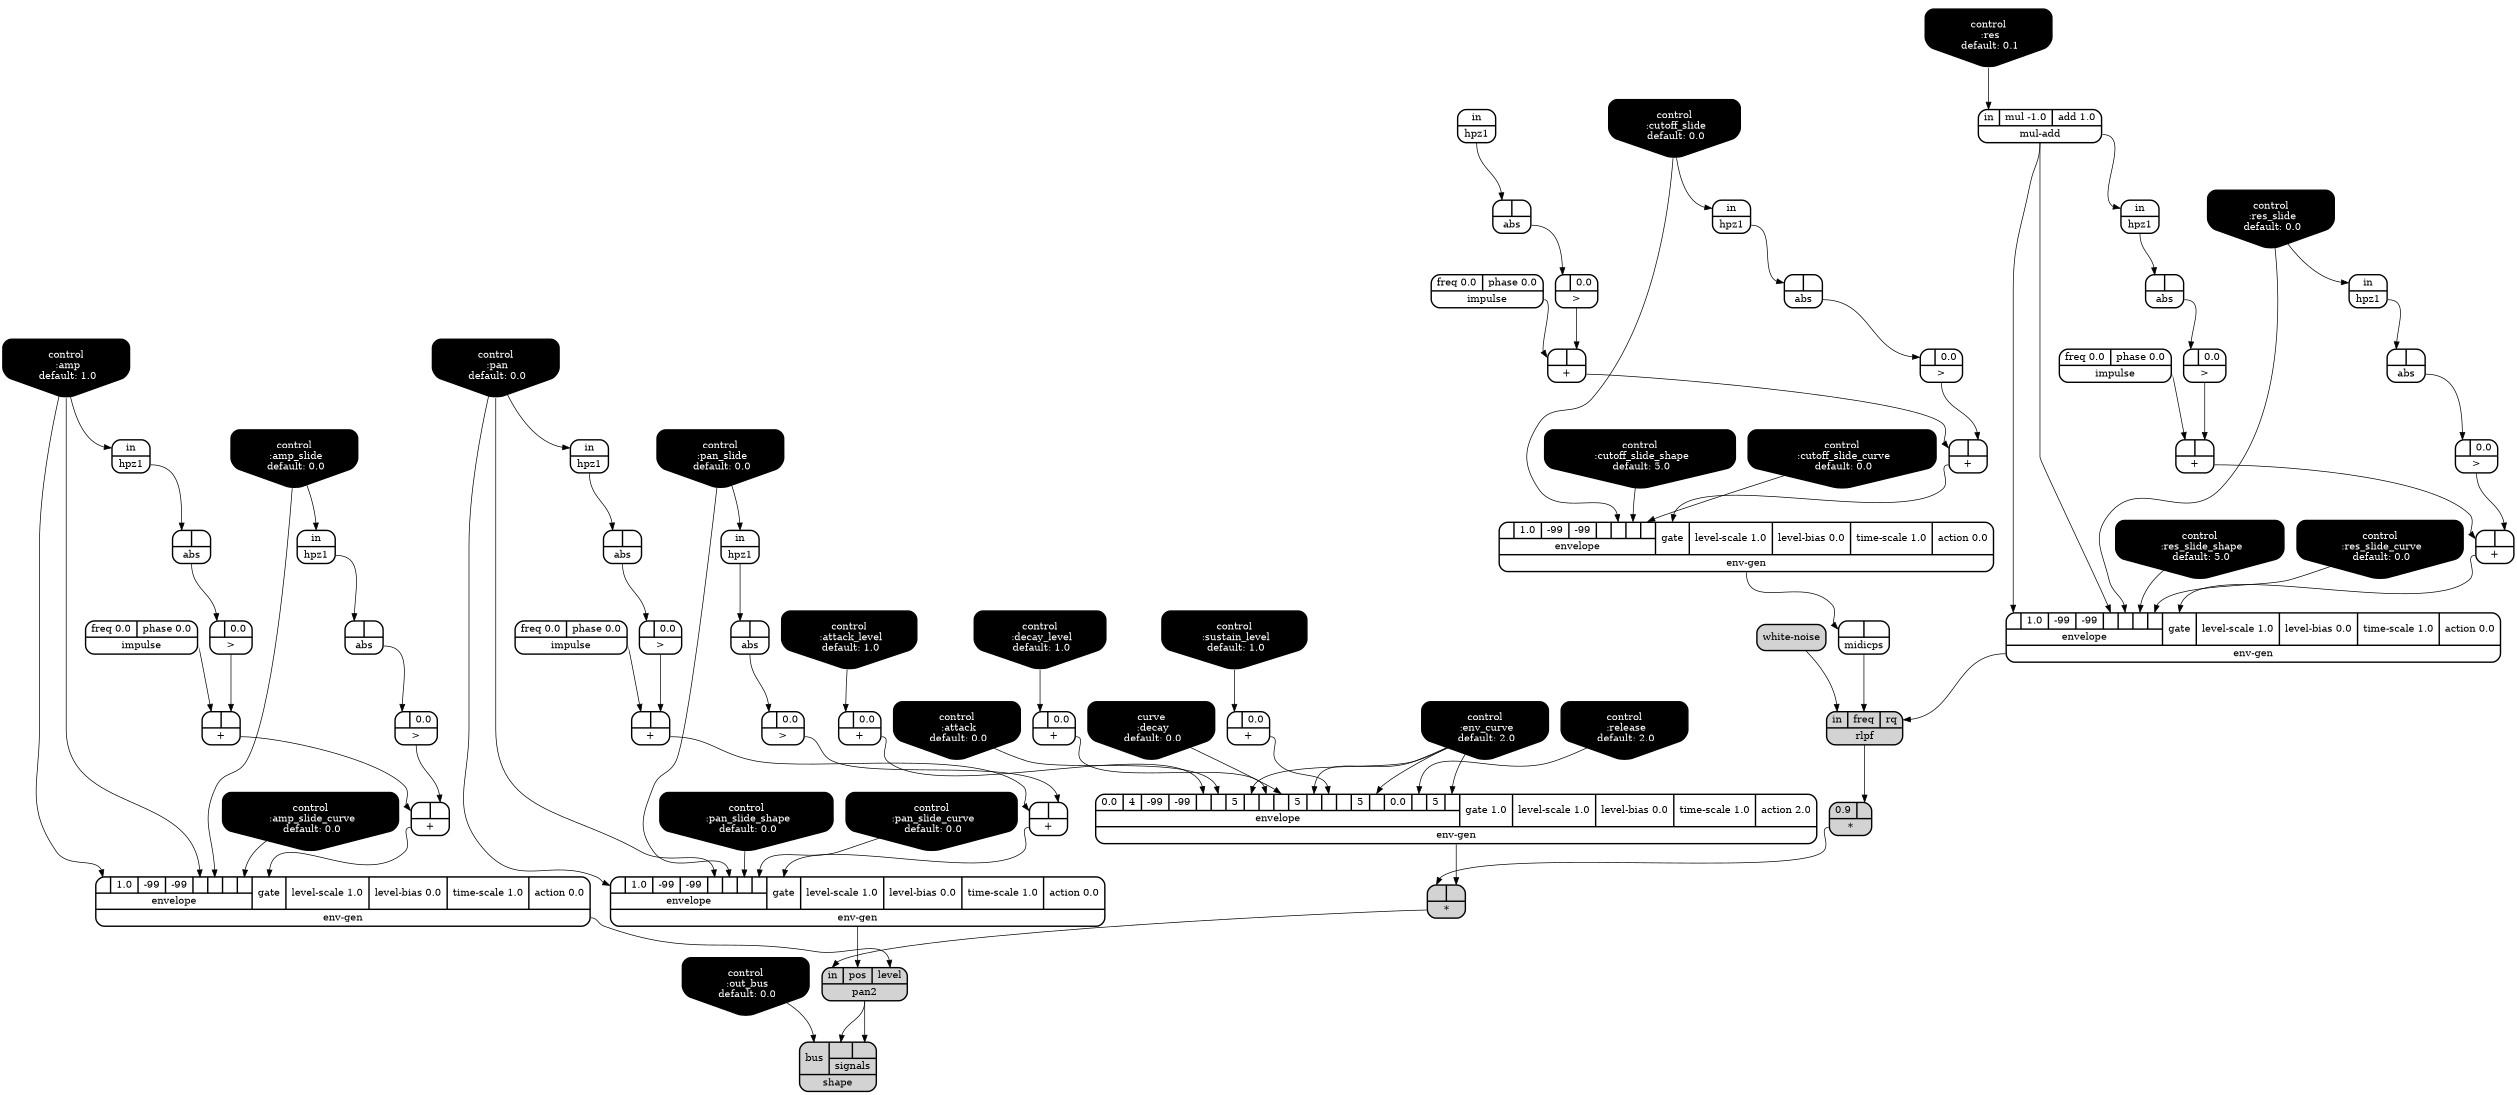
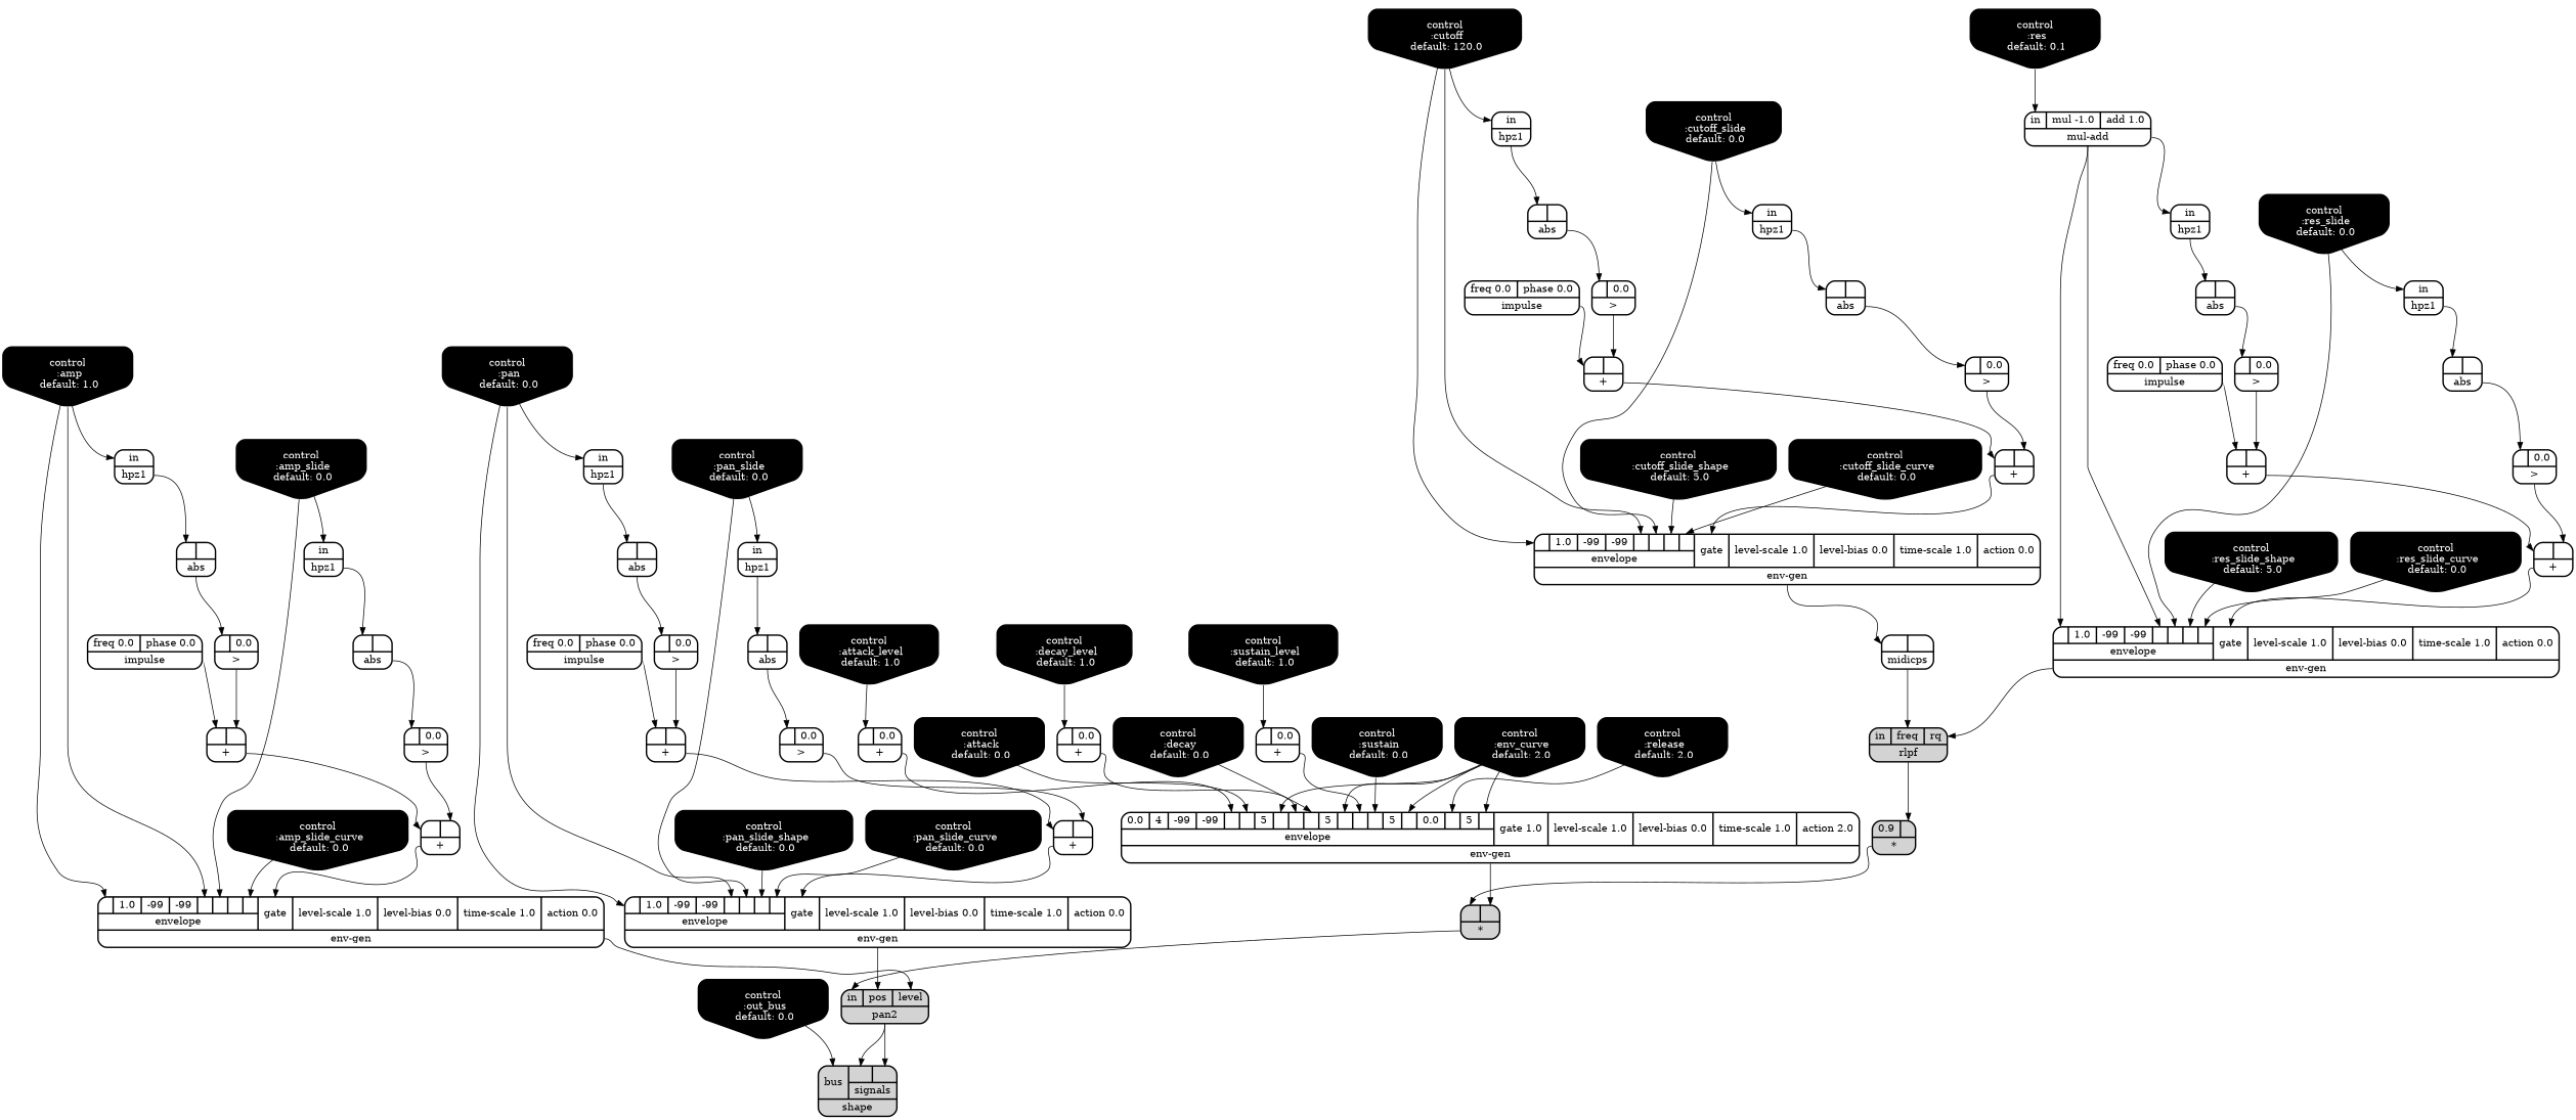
  digraph {
    node [rankdir=LR shape=record style="bold, rounded"]
    edge [headport=a tailport=__UG_NAME__]
    n1 [label="{{ <a> 0.9|<b> } |<__UG_NAME__>* }" style="filled, bold, rounded"]
    n2 [label="{{ <a> |<b> } |<__UG_NAME__>* }" style="filled, bold, rounded"]
    n3 [label="{{ <in> in|<pos> pos|<level> level} |<__UG_NAME__>pan2 }" style="filled, bold, rounded"]
    n4 [label="{{ <bus> bus|{{<signals___pan2___0>|<signals___pan2___1>}|signals}} |<__UG_NAME__>shape }" style="filled, bold, rounded"]
    n5 [label="{{ <a> |<b> } |<__UG_NAME__>+ }"]
    n6 [label="{{ <a> |<b> } |<__UG_NAME__>+ }"]
    n7 [label="{{ {{<envelope___control___0>|1.0|-99|-99|<envelope___control___4>|<envelope___control___5>|<envelope___control___6>|<envelope___control___7>}|envelope}|<gate> gate|<level____scale> level-scale 1.0|<level____bias> level-bias 0.0|<time____scale> time-scale 1.0|<action> action 0.0} |<__UG_NAME__>env-gen }"]
    n8 [label="{{ <a> |<b> } |<__UG_NAME__>midicps }"]
    n9 [label="{{ <a> |<b> } |<__UG_NAME__>+ }"]
    n10 [label="{{ <a> |<b> } |<__UG_NAME__>+ }"]
    n11 [label="{{ {{<envelope___mul____add___0>|1.0|-99|-99|<envelope___mul____add___4>|<envelope___control___5>|<envelope___control___6>|<envelope___control___7>}|envelope}|<gate> gate|<level____scale> level-scale 1.0|<level____bias> level-bias 0.0|<time____scale> time-scale 1.0|<action> action 0.0} |<__UG_NAME__>env-gen }"]
    n12 [label="{{ <in> in|<freq> freq|<rq> rq} |<__UG_NAME__>rlpf }" style="filled, bold, rounded"]
    n13 [label="{{ <a> |<b> 0.0} |<__UG_NAME__>+ }"]
    n14 [label="{{ {{0.0|4|-99|-99|<envelope___binary____op____u____gen___4>|<envelope___control___5>|5|<envelope___control___7>|<envelope___binary____op____u____gen___8>|<envelope___control___9>|5|<envelope___control___11>|<envelope___binary____op____u____gen___12>|<envelope___control___13>|5|<envelope___control___15>|0.0|<envelope___control___17>|5|<envelope___control___19>}|envelope}|<gate> gate 1.0|<level____scale> level-scale 1.0|<level____bias> level-bias 0.0|<time____scale> time-scale 1.0|<action> action 2.0} |<__UG_NAME__>env-gen }"]
    n15 [label="{{ <a> |<b> 0.0} |<__UG_NAME__>+ }"]
    n16 [label="{{ <a> |<b> 0.0} |<__UG_NAME__>+ }"]
    n17 [label="{{ <a> |<b> } |<__UG_NAME__>+ }"]
    n18 [label="{{ <a> |<b> } |<__UG_NAME__>+ }"]
    n19 [label="{{ {{<envelope___control___0>|1.0|-99|-99|<envelope___control___4>|<envelope___control___5>|<envelope___control___6>|<envelope___control___7>}|envelope}|<gate> gate|<level____scale> level-scale 1.0|<level____bias> level-bias 0.0|<time____scale> time-scale 1.0|<action> action 0.0} |<__UG_NAME__>env-gen }"]
    n20 [label="{{ <a> |<b> } |<__UG_NAME__>+ }"]
    n21 [label="{{ <a> |<b> } |<__UG_NAME__>+ }"]
    n22 [label="{{ {{<envelope___control___0>|1.0|-99|-99|<envelope___control___4>|<envelope___control___5>|<envelope___control___6>|<envelope___control___7>}|envelope}|<gate> gate|<level____scale> level-scale 1.0|<level____bias> level-bias 0.0|<time____scale> time-scale 1.0|<action> action 0.0} |<__UG_NAME__>env-gen }"]
    n23 [label="{{ <a> |<b> 0.0} |<__UG_NAME__>\> }"]
    n24 [label="{{ <a> |<b> 0.0} |<__UG_NAME__>\> }"]
    n25 [label="{{ <a> |<b> 0.0} |<__UG_NAME__>\> }"]
    n26 [label="{{ <a> |<b> 0.0} |<__UG_NAME__>\> }"]
    n27 [label="{{ <a> |<b> 0.0} |<__UG_NAME__>\> }"]
    n28 [label="{{ <a> |<b> 0.0} |<__UG_NAME__>\> }"]
    n29 [label="{{ <a> |<b> 0.0} |<__UG_NAME__>\> }"]
    n30 [label="{{ <a> |<b> 0.0} |<__UG_NAME__>\> }"]
    n31 [label="{{ <a> |<b> } |<__UG_NAME__>abs }"]
    n32 [label="{{ <a> |<b> } |<__UG_NAME__>abs }"]
    n33 [label="{{ <a> |<b> } |<__UG_NAME__>abs }"]
    n34 [label="{{ <a> |<b> } |<__UG_NAME__>abs }"]
    n35 [label="{{ <a> |<b> } |<__UG_NAME__>abs }"]
    n36 [label="{{ <a> |<b> } |<__UG_NAME__>abs }"]
    n37 [label="{{ <a> |<b> } |<__UG_NAME__>abs }"]
    n38 [label="{{ <a> |<b> } |<__UG_NAME__>abs }"]
    n39 [fillcolor=black fontcolor=white label="control\n :amp\n default: 1.0" shape=invhouse style="rounded, filled, bold" rankdir=""]
    n40 [label="{{ <in> in} |<__UG_NAME__>hpz1 }"]
    n41 [fillcolor=black fontcolor=white label="control\n :amp_slide\n default: 0.0" shape=invhouse style="rounded, filled, bold" rankdir=""]
    n42 [label="{{ <in> in} |<__UG_NAME__>hpz1 }"]
    n43 [fillcolor=black fontcolor=white label="control\n :amp_slide_curve\n default: 0.0" shape=invhouse style="rounded, filled, bold" rankdir=""]
    n44 [fillcolor=black fontcolor=white label="control\n :pan\n default: 0.0" shape=invhouse style="rounded, filled, bold" rankdir=""]
    n45 [label="{{ <in> in} |<__UG_NAME__>hpz1 }"]
    n46 [fillcolor=black fontcolor=white label="control\n :pan_slide\n default: 0.0" shape=invhouse style="rounded, filled, bold" rankdir=""]
    n47 [label="{{ <in> in} |<__UG_NAME__>hpz1 }"]
    n48 [fillcolor=black fontcolor=white label="control\n :pan_slide_shape\n default: 0.0" shape=invhouse style="rounded, filled, bold" rankdir=""]
    n49 [fillcolor=black fontcolor=white label="control\n :pan_slide_curve\n default: 0.0" shape=invhouse style="rounded, filled, bold" rankdir=""]
    n50 [fillcolor=black fontcolor=white label="control\n :attack\n default: 0.0" shape=invhouse style="rounded, filled, bold" rankdir=""]
-   n52 [fillcolor=black fontcolor=white label="curve\n :decay\n default: 0.0" shape=invhouse style="rounded, filled, bold" rankdir=""]
+   n51 [fillcolor=black fontcolor=white label="control\n :sustain\n default: 0.0" shape=invhouse style="rounded, filled, bold" rankdir=""]
+   n52 [fillcolor=black fontcolor=white label="control\n :decay\n default: 0.0" shape=invhouse style="rounded, filled, bold" rankdir=""]
    n53 [fillcolor=black fontcolor=white label="control\n :release\n default: 2.0" shape=invhouse style="rounded, filled, bold" rankdir=""]
    n54 [fillcolor=black fontcolor=white label="control\n :attack_level\n default: 1.0" shape=invhouse style="rounded, filled, bold" rankdir=""]
    n55 [fillcolor=black fontcolor=white label="control\n :decay_level\n default: 1.0" shape=invhouse style="rounded, filled, bold" rankdir=""]
    n56 [fillcolor=black fontcolor=white label="control\n :sustain_level\n default: 1.0" shape=invhouse style="rounded, filled, bold" rankdir=""]
    n57 [fillcolor=black fontcolor=white label="control\n :env_curve\n default: 2.0" shape=invhouse style="rounded, filled, bold" rankdir=""]
+   n58 [fillcolor=black fontcolor=white label="control\n :cutoff\n default: 120.0" shape=invhouse style="rounded, filled, bold" rankdir=""]
    n59 [label="{{ <in> in} |<__UG_NAME__>hpz1 }"]
    n60 [fillcolor=black fontcolor=white label="control\n :cutoff_slide\n default: 0.0" shape=invhouse style="rounded, filled, bold" rankdir=""]
    n61 [label="{{ <in> in} |<__UG_NAME__>hpz1 }"]
    n62 [fillcolor=black fontcolor=white label="control\n :cutoff_slide_shape\n default: 5.0" shape=invhouse style="rounded, filled, bold" rankdir=""]
    n63 [fillcolor=black fontcolor=white label="control\n :cutoff_slide_curve\n default: 0.0" shape=invhouse style="rounded, filled, bold" rankdir=""]
    n64 [fillcolor=black fontcolor=white label="control\n :res\n default: 0.1" shape=invhouse style="rounded, filled, bold" rankdir=""]
    n65 [label="{{ <in> in|<mul> mul -1.0|<add> add 1.0} |<__UG_NAME__>mul-add }"]
    n66 [label="{{ <in> in} |<__UG_NAME__>hpz1 }"]
    n67 [fillcolor=black fontcolor=white label="control\n :res_slide\n default: 0.0" shape=invhouse style="rounded, filled, bold" rankdir=""]
    n68 [label="{{ <in> in} |<__UG_NAME__>hpz1 }"]
    n69 [fillcolor=black fontcolor=white label="control\n :res_slide_shape\n default: 5.0" shape=invhouse style="rounded, filled, bold" rankdir=""]
    n70 [fillcolor=black fontcolor=white label="control\n :res_slide_curve\n default: 0.0" shape=invhouse style="rounded, filled, bold" rankdir=""]
    n71 [fillcolor=black fontcolor=white label="control\n :out_bus\n default: 0.0" shape=invhouse style="rounded, filled, bold" rankdir=""]
    n72 [label="{{ <freq> freq 0.0|<phase> phase 0.0} |<__UG_NAME__>impulse }"]
    n73 [label="{{ <freq> freq 0.0|<phase> phase 0.0} |<__UG_NAME__>impulse }"]
    n74 [label="{{ <freq> freq 0.0|<phase> phase 0.0} |<__UG_NAME__>impulse }"]
    n75 [label="{{ <freq> freq 0.0|<phase> phase 0.0} |<__UG_NAME__>impulse }"]
-   n76 [label="{<__UG_NAME__>white-noise }" style="filled, bold, rounded"]
    n1 -> n2
    n2 -> n3 [headport=in]
    n3 -> n4 [headport=signals___pan2___0]
    n3 -> n4 [headport=signals___pan2___1]
    n5 -> n6
    n6 -> n7 [headport=gate]
    n7 -> n8
    n8 -> n12 [headport=freq]
    n9 -> n10
    n10 -> n11 [headport=gate]
    n11 -> n12 [headport=rq]
    n12 -> n1 [headport=b]
    n13 -> n14 [headport=envelope___binary____op____u____gen___4]
    n14 -> n2 [headport=b]
    n15 -> n14 [headport=envelope___binary____op____u____gen___8]
    n16 -> n14 [headport=envelope___binary____op____u____gen___12]
    n17 -> n18
    n18 -> n19 [headport=gate]
    n19 -> n3 [headport=level]
    n20 -> n21
    n21 -> n22 [headport=gate]
    n22 -> n3 [headport=pos]
    n23 -> n5 [headport=b]
    n24 -> n6 [headport=b]
    n25 -> n9 [headport=b]
    n26 -> n10 [headport=b]
    n27 -> n17 [headport=b]
    n28 -> n18 [headport=b]
    n29 -> n20 [headport=b]
    n30 -> n21 [headport=b]
    n31 -> n25
    n32 -> n23
    n33 -> n24
    n34 -> n26
    n35 -> n27
    n36 -> n28
    n37 -> n29
    n38 -> n30
    n39 -> n19 [headport=envelope___control___0]
    n39 -> n19 [headport=envelope___control___4]
    n39 -> n40 [headport=in]
    n40 -> n35
    n41 -> n19 [headport=envelope___control___5]
    n41 -> n42 [headport=in]
    n42 -> n36
    n43 -> n19 [headport=envelope___control___7]
    n44 -> n22 [headport=envelope___control___0]
    n44 -> n22 [headport=envelope___control___4]
    n44 -> n45 [headport=in]
    n45 -> n37
    n46 -> n22 [headport=envelope___control___5]
    n46 -> n47 [headport=in]
    n47 -> n38
    n48 -> n22 [headport=envelope___control___6]
    n49 -> n22 [headport=envelope___control___7]
    n50 -> n14 [headport=envelope___control___5]
+   n51 -> n14 [headport=envelope___control___13]
    n52 -> n14 [headport=envelope___control___9]
    n53 -> n14 [headport=envelope___control___17]
    n54 -> n13
    n55 -> n15
    n56 -> n16
    n57 -> n14 [headport=envelope___control___7]
    n57 -> n14 [headport=envelope___control___11]
    n57 -> n14 [headport=envelope___control___15]
    n57 -> n14 [headport=envelope___control___19]
+   n58 -> n7 [headport=envelope___control___0]
+   n58 -> n7 [headport=envelope___control___4]
+   n58 -> n59 [headport=in]
    n59 -> n32
    n60 -> n7 [headport=envelope___control___5]
    n60 -> n61 [headport=in]
    n61 -> n33
    n62 -> n7 [headport=envelope___control___6]
    n63 -> n7 [headport=envelope___control___7]
    n64 -> n65 [headport=in]
    n65 -> n11 [headport=envelope___mul____add___0]
    n65 -> n11 [headport=envelope___mul____add___4]
    n65 -> n66 [headport=in]
    n66 -> n31
    n67 -> n11 [headport=envelope___control___5]
    n67 -> n68 [headport=in]
    n68 -> n34
    n69 -> n11 [headport=envelope___control___6]
    n70 -> n11 [headport=envelope___control___7]
    n71 -> n4 [headport=bus]
    n72 -> n5
    n73 -> n9
    n74 -> n17
    n75 -> n20
-   n76 -> n12 [headport=in]
  }
